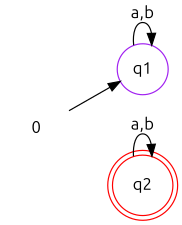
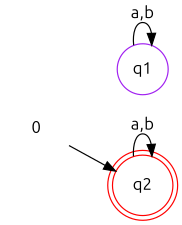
  digraph {
    fontname=Ubuntu
    rankdir=LR
    node [color=purple fontname=Ubuntu]
    edge [fontname=Ubuntu]
    0 [shape=none]
    n2 [label=q1 shape=circle]
    n3 [color=red label=q2 shape=doublecircle]
-   0 -> n2
+   0 -> n3
    n2 -> n2 [label="a,b"]
    n3 -> n3 [label="a,b"]
  }
